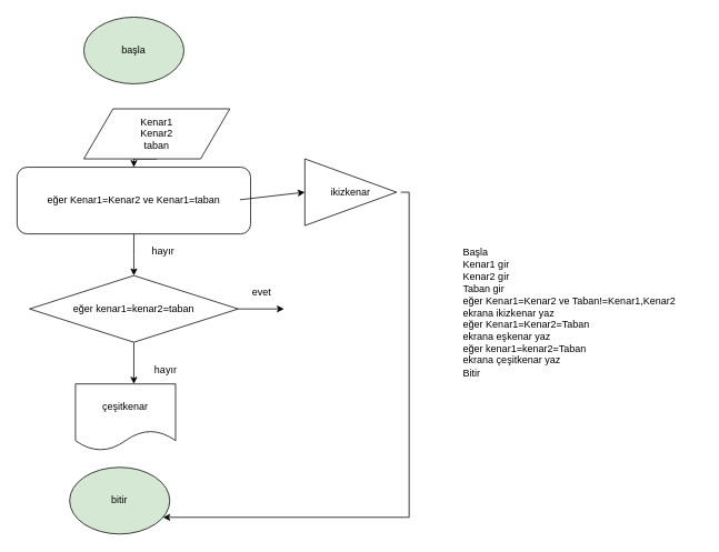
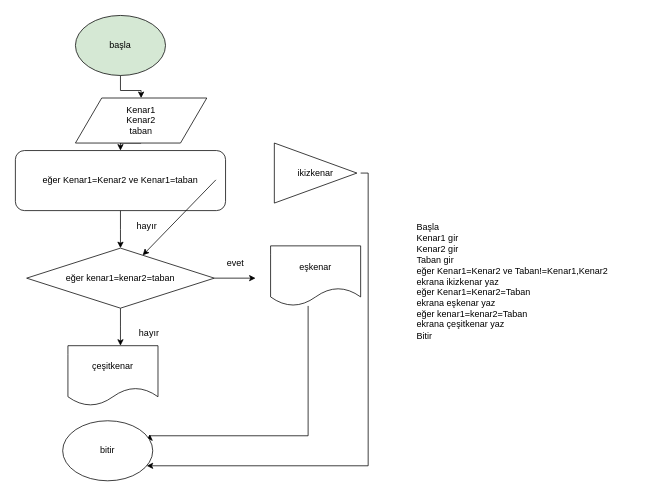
  <mxCell id="0" />
  <mxCell id="1" parent="0" />
  <mxCell id="2" value="&lt;h1&gt;&lt;br&gt;&lt;/h1&gt;&lt;div&gt;Başla&lt;/div&gt;&lt;div&gt;Kenar1 gir&lt;/div&gt;&lt;div&gt;Kenar2 gir&lt;/div&gt;&lt;div&gt;Taban gir&lt;/div&gt;&lt;div&gt;eğer Kenar1=Kenar2 ve Taban!=Kenar1,Kenar2&lt;/div&gt;&lt;div&gt;ekrana ikizkenar yaz&lt;/div&gt;&lt;div&gt;eğer Kenar1=Kenar2=Taban&lt;/div&gt;&lt;div&gt;ekrana eşkenar yaz&lt;/div&gt;&lt;div&gt;eğer kenar1=kenar2=Taban&lt;/div&gt;&lt;div&gt;ekrana çeşitkenar yaz&lt;/div&gt;&lt;div&gt;Bitir&lt;/div&gt;" style="text;html=1;spacing=5;spacingTop=-20;whiteSpace=wrap;overflow=hidden;rounded=0;" parent="1" vertex="1"><mxGeometry x="550" y="245.214" width="290" height="210" as="geometry" /></mxCell>
+ <mxCell id="3" style="edgeStyle=orthogonalEdgeStyle;rounded=0;orthogonalLoop=1;jettySize=auto;html=1;" parent="1" source="4" target="6" edge="1"><mxGeometry relative="1" as="geometry" /></mxCell>
  <mxCell id="4" value="başla" style="ellipse;whiteSpace=wrap;html=1;fillColor=#d5e8d4;" parent="1" vertex="1"><mxGeometry x="100" y="20" width="120" height="80" as="geometry" /></mxCell>
  <mxCell id="5" style="edgeStyle=orthogonalEdgeStyle;rounded=0;orthogonalLoop=1;jettySize=auto;html=1;exitX=0.5;exitY=1;exitDx=0;exitDy=0;entryX=0.5;entryY=0;entryDx=0;entryDy=0;" parent="1" source="6" target="8" edge="1"><mxGeometry relative="1" as="geometry" /></mxCell>
  <mxCell id="6" value="Kenar1&lt;br&gt;Kenar2&lt;br&gt;taban" style="shape=parallelogram;perimeter=parallelogramPerimeter;whiteSpace=wrap;html=1;" parent="1" vertex="1"><mxGeometry x="100" y="130" width="175" height="60" as="geometry" /></mxCell>
  <mxCell id="7" style="edgeStyle=orthogonalEdgeStyle;rounded=0;orthogonalLoop=1;jettySize=auto;html=1;exitX=0.5;exitY=1;exitDx=0;exitDy=0;" parent="1" source="8" edge="1"><mxGeometry relative="1" as="geometry"><mxPoint x="160" y="330" as="targetPoint" /></mxGeometry></mxCell>
  <mxCell id="8" value="eğer Kenar1=Kenar2 ve Kenar1=taban" style="whiteSpace=wrap;html=1;rounded=1;" parent="1" vertex="1"><mxGeometry x="20" y="200" width="280" height="80" as="geometry" /></mxCell>
  <mxCell id="9" style="edgeStyle=orthogonalEdgeStyle;rounded=0;orthogonalLoop=1;jettySize=auto;html=1;" parent="1" target="17" edge="1"><mxGeometry relative="1" as="geometry"><mxPoint x="-250" y="620" as="targetPoint" /><mxPoint x="480" y="230" as="sourcePoint" /><Array as="points"><mxPoint x="490" y="230" /><mxPoint x="490" y="620" /></Array></mxGeometry></mxCell>
  <mxCell id="10" value="hayır" style="text;html=1;resizable=0;points=[];autosize=1;align=left;verticalAlign=top;spacingTop=-4;" parent="1" vertex="1"><mxGeometry x="180" y="291" width="40" height="20" as="geometry" /></mxCell>
  <mxCell id="11" style="edgeStyle=orthogonalEdgeStyle;rounded=0;orthogonalLoop=1;jettySize=auto;html=1;exitX=0.5;exitY=1;exitDx=0;exitDy=0;" parent="1" source="12" edge="1"><mxGeometry relative="1" as="geometry"><mxPoint x="160" y="460" as="targetPoint" /></mxGeometry></mxCell>
  <mxCell id="12" value="eğer kenar1=kenar2=taban" style="rhombus;whiteSpace=wrap;html=1;" parent="1" vertex="1"><mxGeometry x="35" y="330" width="250" height="80" as="geometry" /></mxCell>
+ <mxCell id="13" style="edgeStyle=orthogonalEdgeStyle;rounded=0;orthogonalLoop=1;jettySize=auto;html=1;entryX=0.967;entryY=0.225;entryDx=0;entryDy=0;entryPerimeter=0;" parent="1" source="14" target="17" edge="1"><mxGeometry relative="1" as="geometry"><mxPoint x="-140" y="580" as="targetPoint" /><Array as="points"><mxPoint x="410" y="580" /><mxPoint x="199" y="580" /></Array></mxGeometry></mxCell>
+ <mxCell id="14" value="eşkenar" style="shape=document;whiteSpace=wrap;html=1;boundedLbl=1;" parent="1" vertex="1"><mxGeometry x="360" y="327" width="120" height="80" as="geometry" /></mxCell>
  <mxCell id="15" value="hayır" style="text;html=1;resizable=0;points=[];autosize=1;align=left;verticalAlign=top;spacingTop=-4;" parent="1" vertex="1"><mxGeometry x="183" y="433" width="40" height="20" as="geometry" /></mxCell>
  <mxCell id="16" value="çeşitkenar" style="shape=document;whiteSpace=wrap;html=1;boundedLbl=1;" parent="1" vertex="1"><mxGeometry x="90" y="460" width="120" height="80" as="geometry" /></mxCell>
- <mxCell id="17" value="bitir" style="ellipse;whiteSpace=wrap;html=1;fillColor=#d5e8d4;" parent="1" vertex="1"><mxGeometry x="83" y="560" width="120" height="80" as="geometry" /></mxCell>
+ <mxCell id="17" value="bitir" style="ellipse;whiteSpace=wrap;html=1;" parent="1" vertex="1"><mxGeometry x="83" y="560" width="120" height="80" as="geometry" /></mxCell>
  <mxCell id="18" value="" style="endArrow=classic;html=1;" parent="1" source="16" edge="1"><mxGeometry width="50" height="50" relative="1" as="geometry"><mxPoint x="160" y="580" as="sourcePoint" /><mxPoint x="210" y="530" as="targetPoint" /></mxGeometry></mxCell>
  <mxCell id="19" value="evet" style="text;html=1;resizable=0;points=[];autosize=1;align=left;verticalAlign=top;spacingTop=-4;" parent="1" vertex="1"><mxGeometry x="300" y="340" width="40" height="20" as="geometry" /></mxCell>
  <mxCell id="20" value="" style="endArrow=classic;html=1;exitX=1;exitY=0.5;exitDx=0;exitDy=0;" parent="1" source="12" edge="1"><mxGeometry width="50" height="50" relative="1" as="geometry"><mxPoint x="-260" y="710" as="sourcePoint" /><mxPoint x="340" y="370" as="targetPoint" /></mxGeometry></mxCell>
  <mxCell id="21" value="&lt;span style=&quot;white-space: normal&quot;&gt;ikizkenar&lt;/span&gt;" style="triangle;whiteSpace=wrap;html=1;" parent="1" vertex="1"><mxGeometry x="365" y="190" width="110" height="80" as="geometry" /></mxCell>
- <mxCell id="22" value="" style="endArrow=classic;html=1;entryX=0;entryY=0.5;entryDx=0;entryDy=0;exitX=0.954;exitY=0.488;exitDx=0;exitDy=0;exitPerimeter=0;" parent="1" source="8" target="21" edge="1"><mxGeometry width="50" height="50" relative="1" as="geometry"><mxPoint x="260" y="300" as="sourcePoint" /><mxPoint x="290" y="270" as="targetPoint" /></mxGeometry></mxCell>
+ <mxCell id="22" value="" style="endArrow=classic;html=1;exitX=0.954;exitY=0.488;exitDx=0;exitDy=0;exitPerimeter=0;" parent="1" source="8" target="12" edge="1"><mxGeometry width="50" height="50" relative="1" as="geometry"><mxPoint x="260" y="300" as="sourcePoint" /><mxPoint x="290" y="270" as="targetPoint" /></mxGeometry></mxCell>
